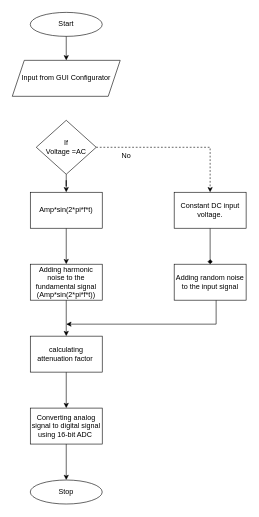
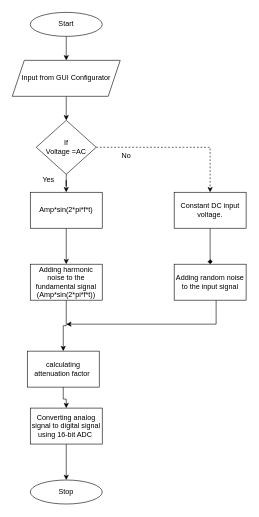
  <mxCell id="0" />
  <mxCell id="1" parent="0" />
  <mxCell id="2" value="Start" style="ellipse;whiteSpace=wrap;html=1;" vertex="1" parent="1"><mxGeometry x="50" y="20" width="120" height="40" as="geometry" /></mxCell>
+ <mxCell id="3" value="" style="edgeStyle=orthogonalEdgeStyle;rounded=0;orthogonalLoop=1;jettySize=auto;html=1;" edge="1" parent="1" source="4" target="15"><mxGeometry relative="1" as="geometry" /></mxCell>
  <mxCell id="4" value="Input from GUI Configurator" style="shape=parallelogram;perimeter=parallelogramPerimeter;whiteSpace=wrap;html=1;fixedSize=1;" vertex="1" parent="1"><mxGeometry x="20" y="100" width="180" height="60" as="geometry" /></mxCell>
  <mxCell id="5" value="" style="edgeStyle=orthogonalEdgeStyle;rounded=0;orthogonalLoop=1;jettySize=auto;html=1;" edge="1" parent="1" source="6" target="16"><mxGeometry relative="1" as="geometry" /></mxCell>
  <mxCell id="6" value="Converting analog signal to digital signal using 16-bit ADC&amp;nbsp;" style="rounded=0;whiteSpace=wrap;html=1;" vertex="1" parent="1"><mxGeometry x="50" y="680" width="120" height="60" as="geometry" /></mxCell>
  <mxCell id="7" value="" style="edgeStyle=orthogonalEdgeStyle;rounded=0;orthogonalLoop=1;jettySize=auto;html=1;" edge="1" parent="1" source="8" target="10"><mxGeometry relative="1" as="geometry" /></mxCell>
  <mxCell id="8" value="Amp*sin(2*pi*f*t)" style="rounded=0;whiteSpace=wrap;html=1;" vertex="1" parent="1"><mxGeometry x="50" y="320" width="120" height="60" as="geometry" /></mxCell>
  <mxCell id="9" value="" style="edgeStyle=orthogonalEdgeStyle;rounded=0;orthogonalLoop=1;jettySize=auto;html=1;" edge="1" parent="1" source="10" target="12"><mxGeometry relative="1" as="geometry" /></mxCell>
  <mxCell id="10" value="Adding harmonic noise to the fundamental signal (Amp*sin(2*pi*f*t))" style="rounded=0;whiteSpace=wrap;html=1;" vertex="1" parent="1"><mxGeometry x="50" y="440" width="120" height="60" as="geometry" /></mxCell>
  <mxCell id="11" value="" style="edgeStyle=orthogonalEdgeStyle;rounded=0;orthogonalLoop=1;jettySize=auto;html=1;" edge="1" parent="1" source="12" target="6"><mxGeometry relative="1" as="geometry" /></mxCell>
- <mxCell id="12" value="calculating attenuation factor&amp;nbsp;" style="rounded=0;whiteSpace=wrap;html=1;" vertex="1" parent="1"><mxGeometry x="50" y="560" width="120" height="60" as="geometry" /></mxCell>
+ <mxCell id="12" value="calculating attenuation factor&amp;nbsp;" style="rounded=0;whiteSpace=wrap;html=1;" vertex="1" parent="1"><mxGeometry x="45" y="585" width="120" height="60" as="geometry" /></mxCell>
  <mxCell id="13" value="" style="edgeStyle=orthogonalEdgeStyle;rounded=0;orthogonalLoop=1;jettySize=auto;html=1;" edge="1" parent="1" source="15" target="8"><mxGeometry relative="1" as="geometry" /></mxCell>
  <mxCell id="14" style="edgeStyle=orthogonalEdgeStyle;rounded=0;orthogonalLoop=1;jettySize=auto;html=1;entryX=0.5;entryY=0;entryDx=0;entryDy=0;dashed=1;" edge="1" parent="1" source="15" target="20"><mxGeometry relative="1" as="geometry" /></mxCell>
  <mxCell id="15" value="If&lt;br&gt;Voltage =AC" style="rhombus;whiteSpace=wrap;html=1;" vertex="1" parent="1"><mxGeometry x="60" y="200" width="100" height="90" as="geometry" /></mxCell>
  <mxCell id="16" value="Stop" style="ellipse;whiteSpace=wrap;html=1;" vertex="1" parent="1"><mxGeometry x="50" y="800" width="120" height="40" as="geometry" /></mxCell>
  <mxCell id="17" value="" style="endArrow=classic;html=1;exitX=0.5;exitY=1;exitDx=0;exitDy=0;entryX=0.5;entryY=0;entryDx=0;entryDy=0;" edge="1" parent="1" source="2" target="4"><mxGeometry width="50" height="50" relative="1" as="geometry"><mxPoint x="170" y="250" as="sourcePoint" /><mxPoint x="220" y="200" as="targetPoint" /></mxGeometry></mxCell>
+ <mxCell id="18" value="Yes" style="text;html=1;align=center;verticalAlign=middle;resizable=0;points=[];autosize=1;" vertex="1" parent="1"><mxGeometry x="60" y="290" width="40" height="20" as="geometry" /></mxCell>
  <mxCell id="19" value="" style="edgeStyle=orthogonalEdgeStyle;rounded=0;orthogonalLoop=1;jettySize=auto;html=1;endArrow=diamond;" edge="1" parent="1" source="20" target="22"><mxGeometry relative="1" as="geometry" /></mxCell>
  <mxCell id="20" value="Constant DC input voltage." style="rounded=0;whiteSpace=wrap;html=1;" vertex="1" parent="1"><mxGeometry x="290" y="320" width="120" height="60" as="geometry" /></mxCell>
  <mxCell id="21" style="edgeStyle=orthogonalEdgeStyle;rounded=0;orthogonalLoop=1;jettySize=auto;html=1;" edge="1" parent="1" source="22"><mxGeometry relative="1" as="geometry"><mxPoint x="110" y="540" as="targetPoint" /><Array as="points"><mxPoint x="360" y="540" /></Array></mxGeometry></mxCell>
  <mxCell id="22" value="Adding random noise to the input signal" style="rounded=0;whiteSpace=wrap;html=1;" vertex="1" parent="1"><mxGeometry x="290" y="440" width="120" height="60" as="geometry" /></mxCell>
  <mxCell id="23" value="No" style="text;html=1;align=center;verticalAlign=middle;resizable=0;points=[];autosize=1;" vertex="1" parent="1"><mxGeometry x="195" y="250" width="30" height="20" as="geometry" /></mxCell>
